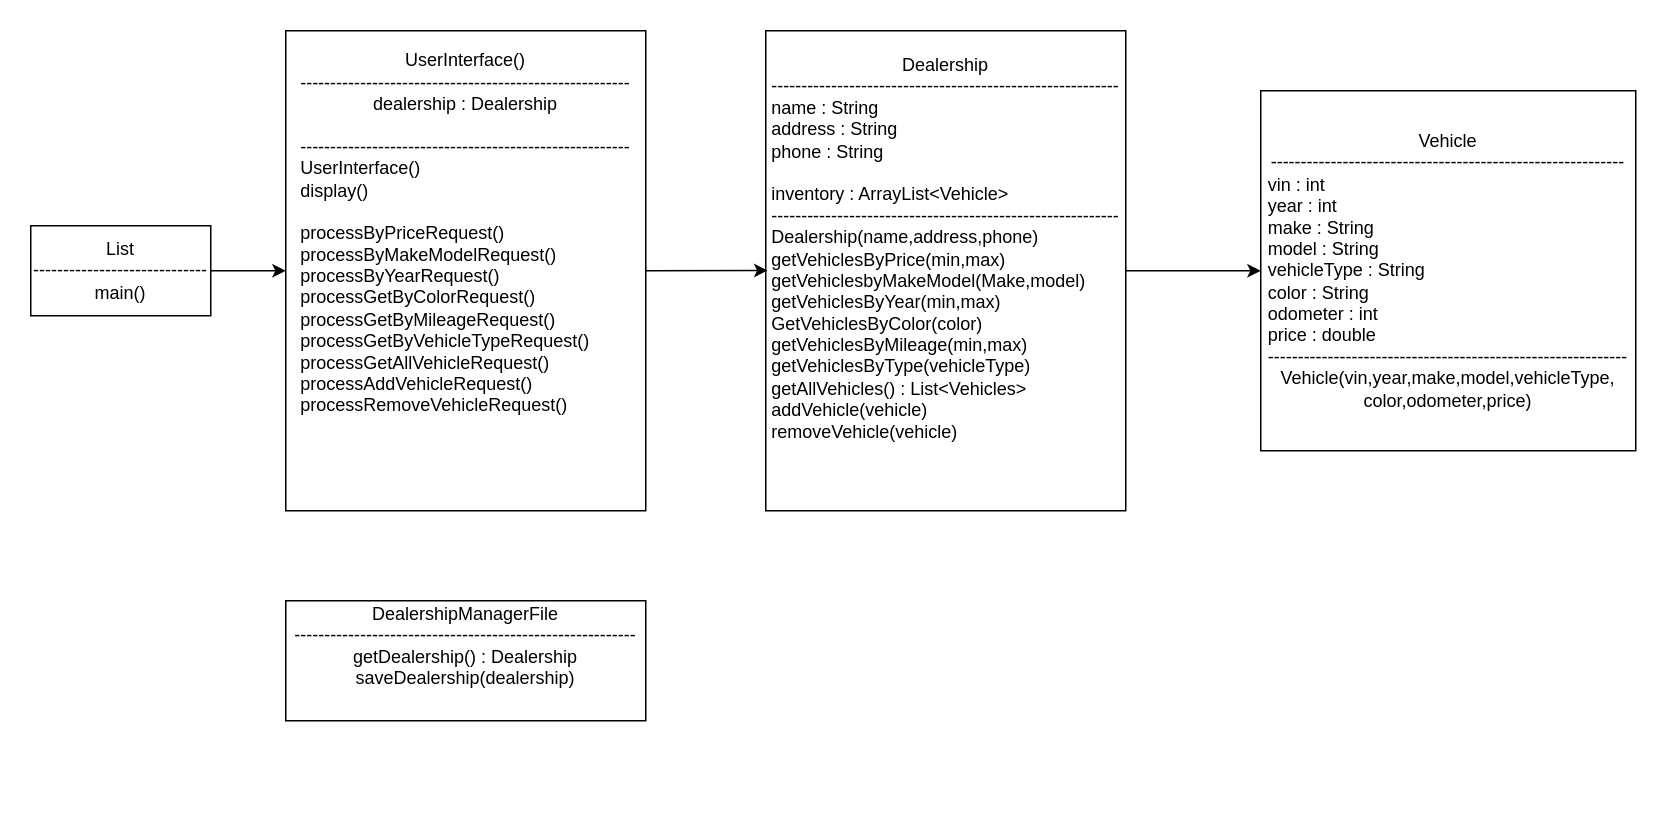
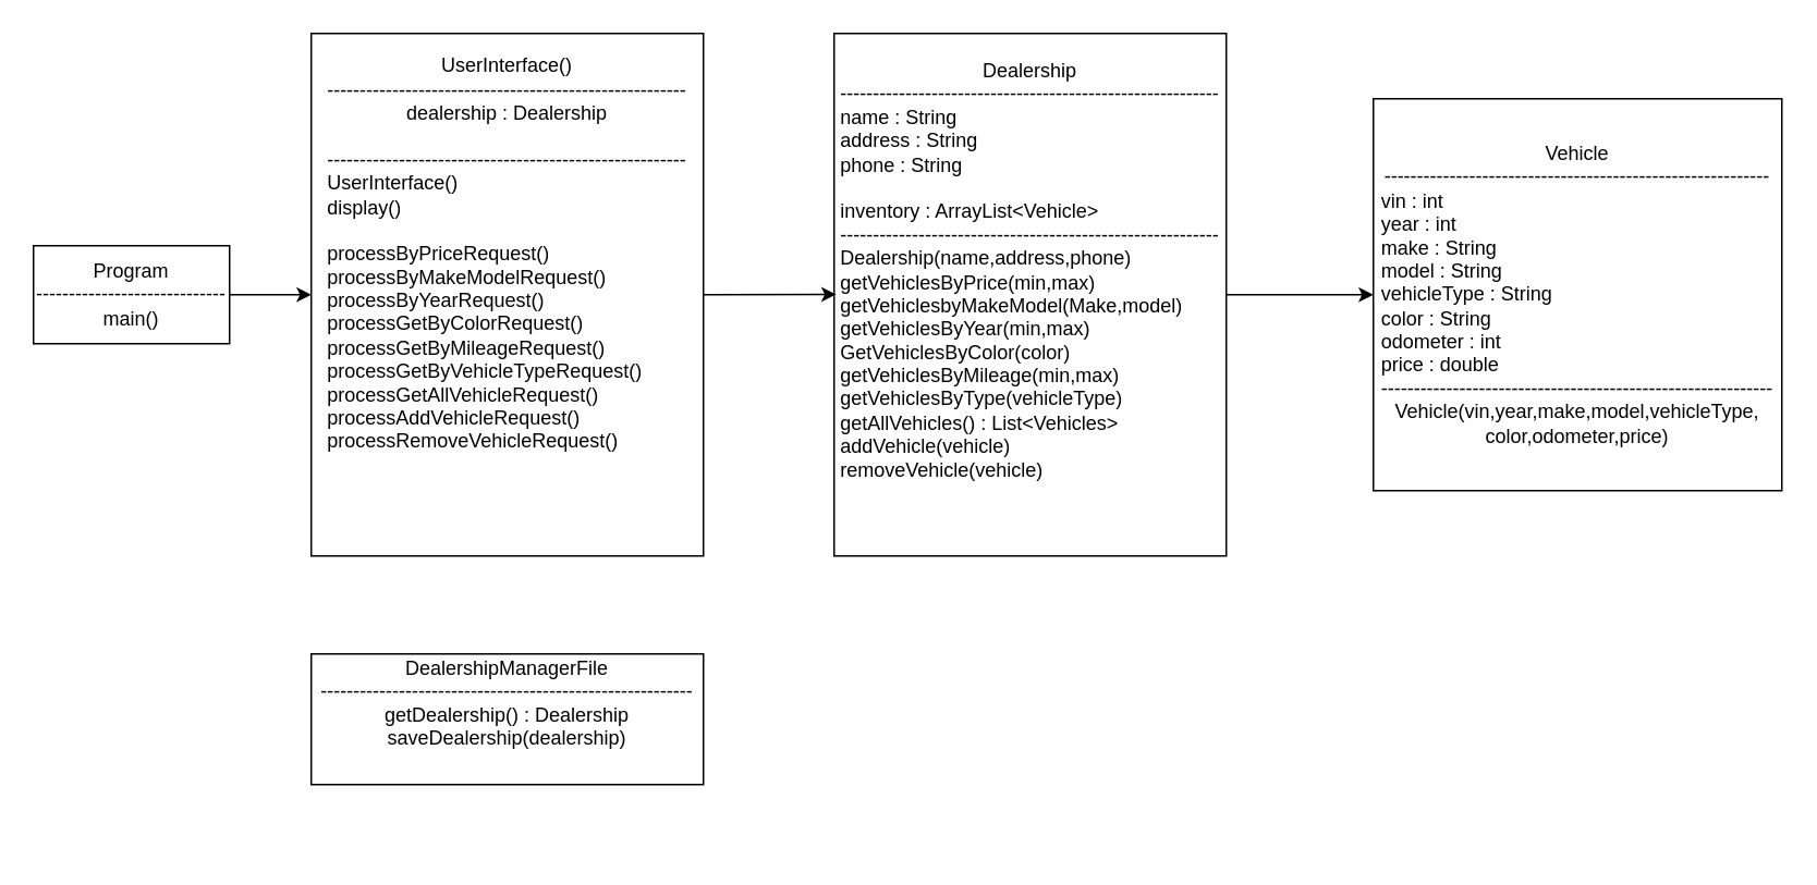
  <mxCell id="0" />
  <mxCell id="1" parent="0" />
  <mxCell id="2" value="" style="rounded=0;whiteSpace=wrap;html=1;" vertex="1" parent="1"><mxGeometry x="190" y="20" width="240" height="320" as="geometry" /></mxCell>
  <mxCell id="3" value="UserInterface()&lt;div&gt;&lt;div&gt;-------------------------------------------------------&lt;/div&gt;&lt;div&gt;dealership : Dealership&lt;/div&gt;&lt;div&gt;&lt;span style=&quot;background-color: initial;&quot;&gt;&lt;br&gt;&lt;/span&gt;&lt;/div&gt;&lt;div&gt;&lt;span style=&quot;background-color: initial;&quot;&gt;-------------------------------------------------------&lt;/span&gt;&lt;/div&gt;&lt;div style=&quot;text-align: left;&quot;&gt;&lt;span style=&quot;background-color: initial;&quot;&gt;UserInterface()&lt;/span&gt;&lt;/div&gt;&lt;div style=&quot;text-align: left;&quot;&gt;&lt;span style=&quot;background-color: initial;&quot;&gt;display()&lt;/span&gt;&lt;/div&gt;&lt;div style=&quot;text-align: left;&quot;&gt;&lt;span style=&quot;background-color: initial;&quot;&gt;&lt;br&gt;&lt;/span&gt;&lt;/div&gt;&lt;div style=&quot;text-align: left;&quot;&gt;&lt;span style=&quot;background-color: initial;&quot;&gt;processByPriceRequest()&lt;/span&gt;&lt;/div&gt;&lt;div style=&quot;text-align: left;&quot;&gt;&lt;span style=&quot;background-color: initial;&quot;&gt;processByMakeModelRequest()&lt;/span&gt;&lt;/div&gt;&lt;div style=&quot;text-align: left;&quot;&gt;&lt;span style=&quot;background-color: initial;&quot;&gt;processByYearRequest()&lt;/span&gt;&lt;/div&gt;&lt;div style=&quot;text-align: left;&quot;&gt;&lt;span style=&quot;background-color: initial;&quot;&gt;processGetByColorRequest()&lt;/span&gt;&lt;/div&gt;&lt;div style=&quot;text-align: left;&quot;&gt;&lt;span style=&quot;background-color: initial;&quot;&gt;processGetByMileageRequest()&lt;/span&gt;&lt;/div&gt;&lt;div style=&quot;text-align: left;&quot;&gt;&lt;span style=&quot;background-color: initial;&quot;&gt;processGetByVehicleTypeRequest()&lt;/span&gt;&lt;/div&gt;&lt;div style=&quot;text-align: left;&quot;&gt;&lt;span style=&quot;background-color: initial;&quot;&gt;processGetAllVehicleRequest()&lt;/span&gt;&lt;/div&gt;&lt;div style=&quot;text-align: left;&quot;&gt;&lt;span style=&quot;background-color: initial;&quot;&gt;processAddVehicleRequest()&lt;/span&gt;&lt;span style=&quot;background-color: initial;&quot;&gt;&amp;nbsp;&lt;/span&gt;&lt;/div&gt;&lt;/div&gt;&lt;div style=&quot;text-align: left;&quot;&gt;&lt;span style=&quot;background-color: initial;&quot;&gt;processRemoveVehicleRequest()&lt;/span&gt;&lt;/div&gt;" style="text;html=1;align=center;verticalAlign=middle;whiteSpace=wrap;rounded=0;" vertex="1" parent="1"><mxGeometry x="160" y="50" width="300" height="210" as="geometry" /></mxCell>
  <mxCell id="4" value="" style="rounded=0;whiteSpace=wrap;html=1;" vertex="1" parent="1"><mxGeometry x="190" y="400" width="240" height="80" as="geometry" /></mxCell>
  <mxCell id="5" value="DealershipManagerFile&lt;div&gt;---------------------------------------------------------&lt;/div&gt;&lt;div&gt;getDealership() : Dealership&lt;/div&gt;&lt;div&gt;saveDealership(dealership)&lt;/div&gt;" style="text;html=1;align=center;verticalAlign=middle;whiteSpace=wrap;rounded=0;" vertex="1" parent="1"><mxGeometry x="180" y="340" width="260" height="180" as="geometry" /></mxCell>
  <mxCell id="6" value="" style="edgeStyle=orthogonalEdgeStyle;rounded=0;orthogonalLoop=1;jettySize=auto;html=1;" edge="1" parent="1" source="7" target="10"><mxGeometry relative="1" as="geometry" /></mxCell>
  <mxCell id="7" value="" style="rounded=0;whiteSpace=wrap;html=1;" vertex="1" parent="1"><mxGeometry x="510" y="20" width="240" height="320" as="geometry" /></mxCell>
  <mxCell id="8" value="Dealership&lt;div&gt;----------------------------------------------------------&lt;/div&gt;&lt;div style=&quot;text-align: left;&quot;&gt;name : String&lt;/div&gt;&lt;div style=&quot;text-align: left;&quot;&gt;address : String&lt;/div&gt;&lt;div style=&quot;text-align: left;&quot;&gt;phone : String&lt;/div&gt;&lt;div style=&quot;text-align: left;&quot;&gt;&lt;br&gt;&lt;/div&gt;&lt;div style=&quot;text-align: left;&quot;&gt;inventory : ArrayList&amp;lt;Vehicle&amp;gt;&lt;/div&gt;&lt;div style=&quot;text-align: left;&quot;&gt;----------------------------------------------------------&lt;/div&gt;&lt;div style=&quot;text-align: left;&quot;&gt;Dealership(name,address,phone)&lt;/div&gt;&lt;div style=&quot;text-align: left;&quot;&gt;getVehiclesByPrice(min,max)&amp;nbsp;&lt;/div&gt;&lt;div style=&quot;text-align: left;&quot;&gt;getVehiclesbyMakeModel(Make,model)&lt;/div&gt;&lt;div style=&quot;text-align: left;&quot;&gt;getVehiclesByYear(min,max)&lt;/div&gt;&lt;div style=&quot;text-align: left;&quot;&gt;GetVehiclesByColor(color)&lt;/div&gt;&lt;div style=&quot;text-align: left;&quot;&gt;getVehiclesByMileage(min,max)&lt;/div&gt;&lt;div style=&quot;text-align: left;&quot;&gt;getVehiclesByType(vehicleType)&lt;/div&gt;&lt;div style=&quot;text-align: left;&quot;&gt;getAllVehicles() : List&amp;lt;Vehicles&amp;gt;&lt;/div&gt;&lt;div style=&quot;text-align: left;&quot;&gt;addVehicle(vehicle)&lt;/div&gt;&lt;div style=&quot;text-align: left;&quot;&gt;removeVehicle(vehicle)&lt;/div&gt;" style="text;html=1;align=center;verticalAlign=middle;whiteSpace=wrap;rounded=0;" vertex="1" parent="1"><mxGeometry x="510" y="80" width="240" height="170" as="geometry" /></mxCell>
  <mxCell id="9" value="" style="endArrow=classic;html=1;rounded=0;exitX=1;exitY=0.5;exitDx=0;exitDy=0;entryX=0.005;entryY=0.587;entryDx=0;entryDy=0;entryPerimeter=0;" edge="1" parent="1" source="2" target="8"><mxGeometry width="50" height="50" relative="1" as="geometry"><mxPoint x="520" y="180" as="sourcePoint" /><mxPoint x="570" y="130" as="targetPoint" /></mxGeometry></mxCell>
  <mxCell id="10" value="Vehicle&lt;div&gt;-----------------------------------------------------------&lt;/div&gt;&lt;div style=&quot;text-align: left;&quot;&gt;vin : int&lt;/div&gt;&lt;div style=&quot;text-align: left;&quot;&gt;year : int&lt;/div&gt;&lt;div style=&quot;text-align: left;&quot;&gt;make : String&lt;/div&gt;&lt;div style=&quot;text-align: left;&quot;&gt;model : String&lt;/div&gt;&lt;div style=&quot;text-align: left;&quot;&gt;vehicleType : String&lt;/div&gt;&lt;div style=&quot;text-align: left;&quot;&gt;color : String&lt;/div&gt;&lt;div&gt;&lt;div style=&quot;text-align: left;&quot;&gt;&lt;span style=&quot;background-color: initial;&quot;&gt;odometer : int&lt;/span&gt;&lt;/div&gt;&lt;div style=&quot;text-align: left;&quot;&gt;&lt;span style=&quot;background-color: initial;&quot;&gt;price : double&lt;/span&gt;&lt;/div&gt;&lt;/div&gt;&lt;div&gt;------------------------------------------------------------&lt;/div&gt;&lt;div&gt;Vehicle(vin,year,make,model,vehicleType,&lt;/div&gt;&lt;div&gt;color,odometer,price)&lt;/div&gt;" style="rounded=0;whiteSpace=wrap;html=1;" vertex="1" parent="1"><mxGeometry x="840" y="60" width="250" height="240" as="geometry" /></mxCell>
  <mxCell id="11" value="" style="rounded=0;whiteSpace=wrap;html=1;" vertex="1" parent="1"><mxGeometry x="20" y="150" width="120" height="60" as="geometry" /></mxCell>
  <mxCell id="12" value="" style="edgeStyle=orthogonalEdgeStyle;rounded=0;orthogonalLoop=1;jettySize=auto;html=1;" edge="1" parent="1" source="13" target="2"><mxGeometry relative="1" as="geometry" /></mxCell>
- <mxCell id="13" value="List&lt;div&gt;-----------------------------&lt;/div&gt;&lt;div&gt;main()&lt;/div&gt;" style="text;html=1;align=center;verticalAlign=middle;whiteSpace=wrap;rounded=0;" vertex="1" parent="1"><mxGeometry x="20" y="150" width="120" height="60" as="geometry" /></mxCell>
+ <mxCell id="13" value="Program&lt;div&gt;-----------------------------&lt;/div&gt;&lt;div&gt;main()&lt;/div&gt;" style="text;html=1;align=center;verticalAlign=middle;whiteSpace=wrap;rounded=0;" vertex="1" parent="1"><mxGeometry x="20" y="150" width="120" height="60" as="geometry" /></mxCell>
